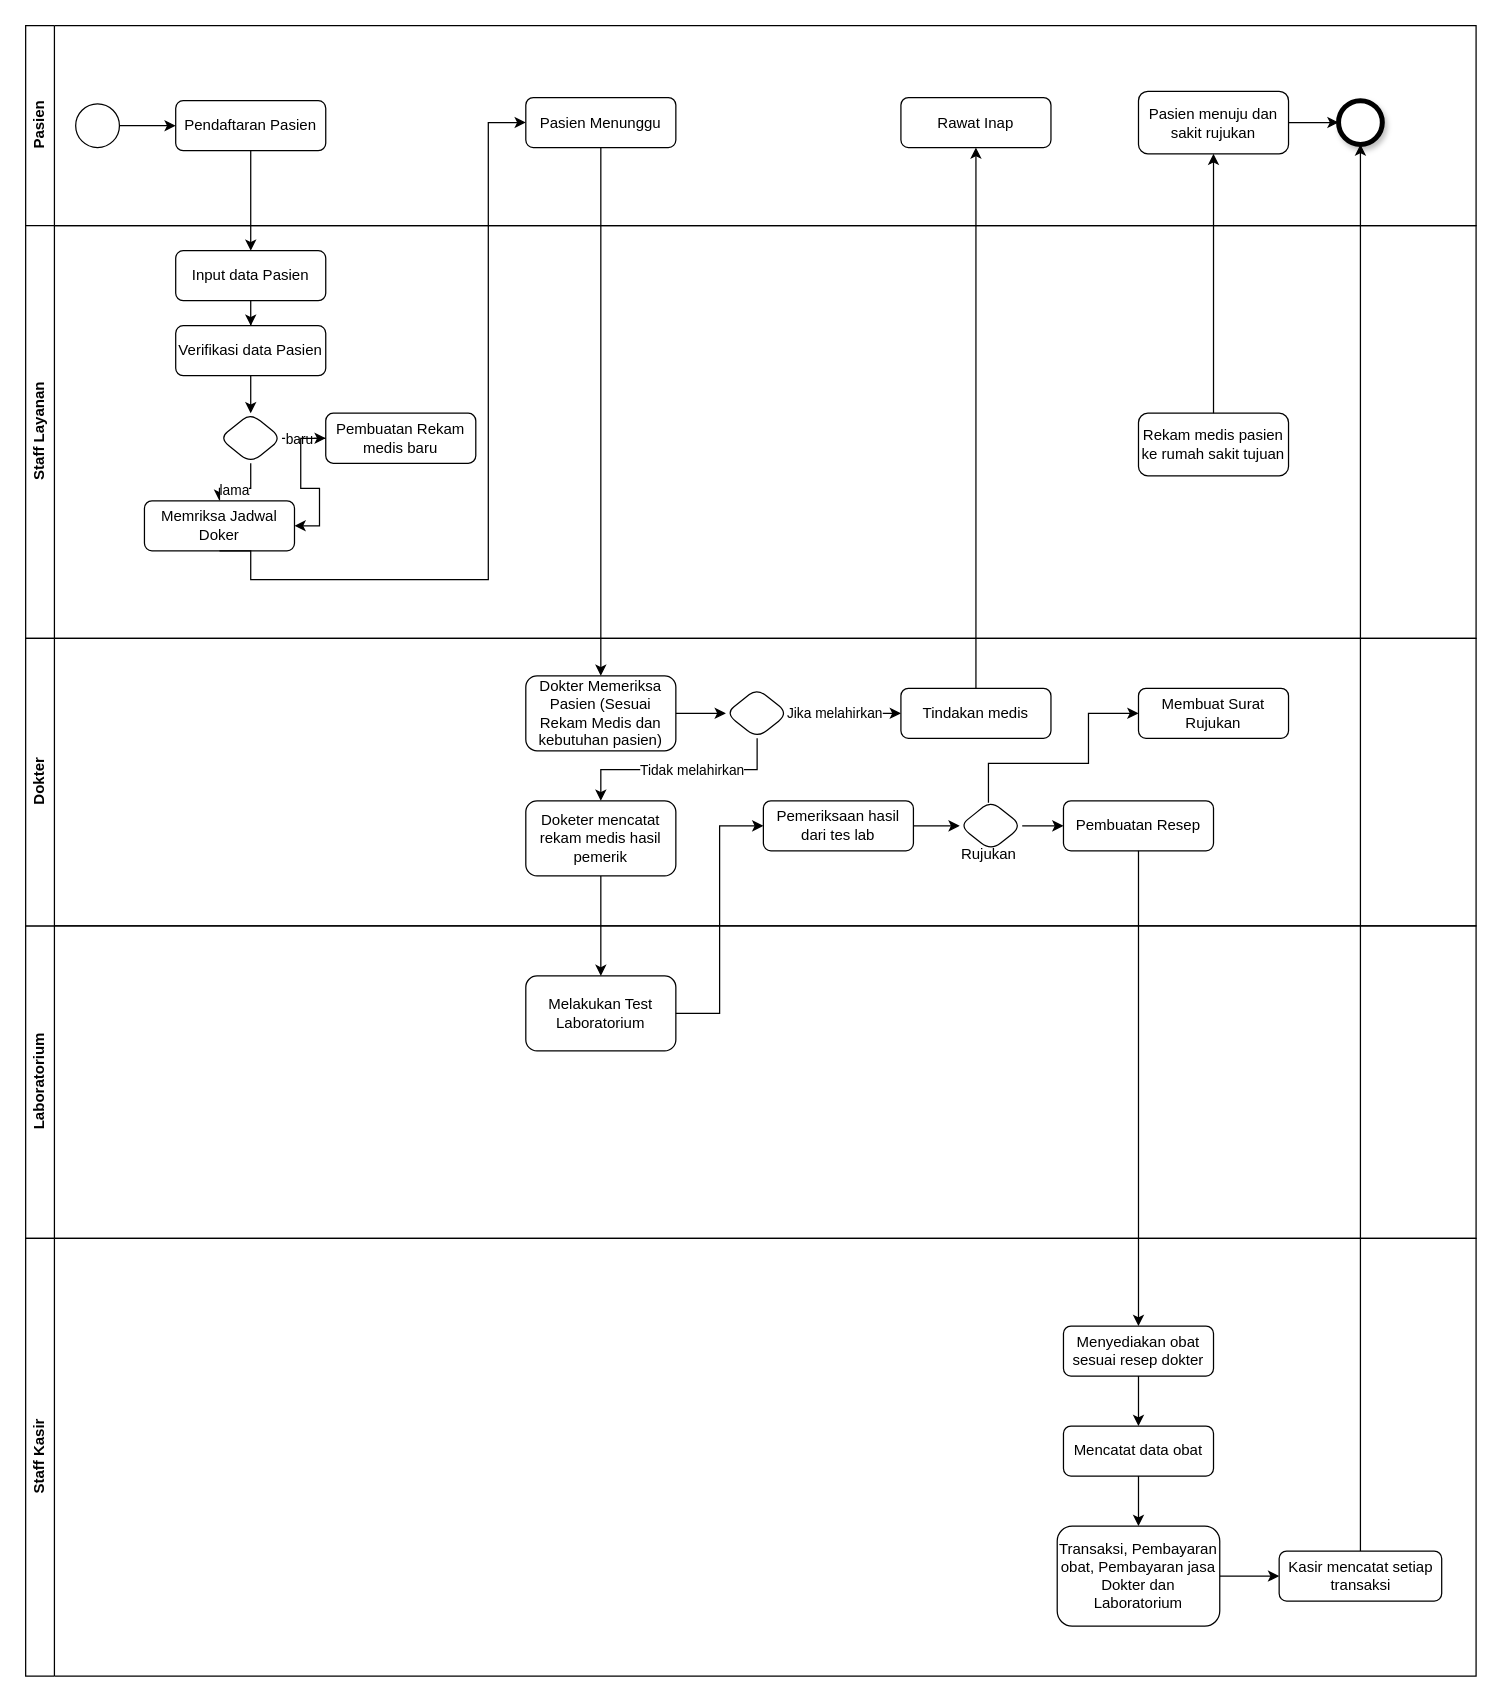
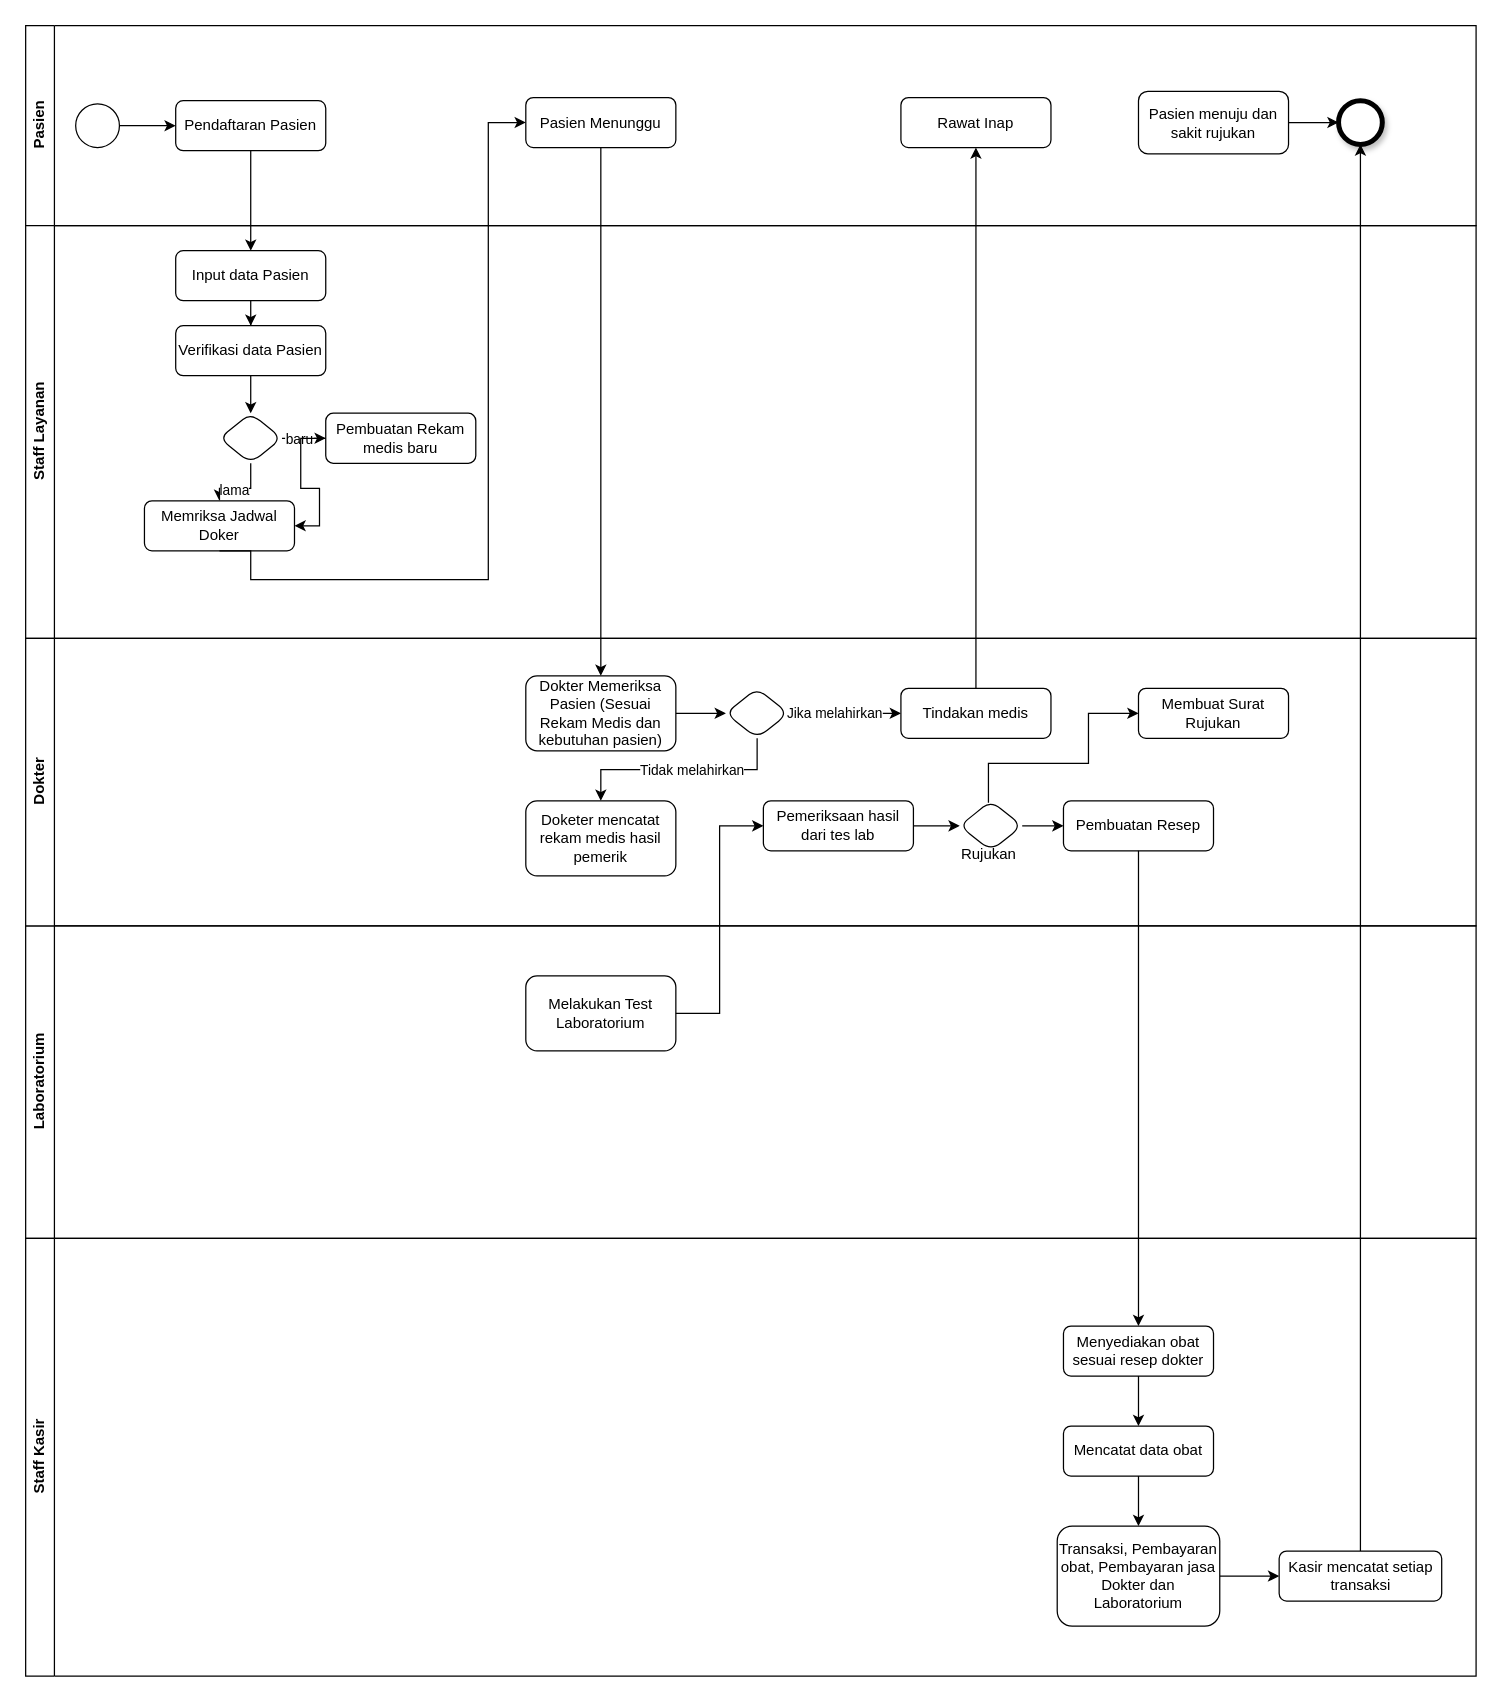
  <mxCell id="0" />
  <mxCell id="1" parent="0" />
  <mxCell id="2" value="Pasien" style="swimlane;horizontal=0;whiteSpace=wrap;html=1;" vertex="1" parent="1"><mxGeometry x="20" y="20" width="1160" height="160" as="geometry" /></mxCell>
  <mxCell id="3" value="" style="ellipse;whiteSpace=wrap;html=1;aspect=fixed;strokeColor=default;shadow=1;strokeWidth=4;" vertex="1" parent="2"><mxGeometry x="1050" y="60" width="35" height="35" as="geometry" /></mxCell>
  <mxCell id="4" value="" style="ellipse;whiteSpace=wrap;html=1;aspect=fixed;" vertex="1" parent="2"><mxGeometry x="40" y="62.5" width="35" height="35" as="geometry" /></mxCell>
  <mxCell id="5" value="Pendaftaran Pasien" style="rounded=1;whiteSpace=wrap;html=1;" vertex="1" parent="2"><mxGeometry x="120" y="60" width="120" height="40" as="geometry" /></mxCell>
  <mxCell id="6" style="edgeStyle=orthogonalEdgeStyle;rounded=0;orthogonalLoop=1;jettySize=auto;html=1;entryX=0;entryY=0.5;entryDx=0;entryDy=0;" edge="1" parent="2" source="4" target="5"><mxGeometry relative="1" as="geometry" /></mxCell>
  <mxCell id="7" value="Pasien Menunggu" style="rounded=1;whiteSpace=wrap;html=1;" vertex="1" parent="2"><mxGeometry x="400" y="57.5" width="120" height="40" as="geometry" /></mxCell>
  <mxCell id="8" value="Rawat Inap" style="rounded=1;whiteSpace=wrap;html=1;" vertex="1" parent="2"><mxGeometry x="700" y="57.5" width="120" height="40" as="geometry" /></mxCell>
  <mxCell id="9" style="edgeStyle=orthogonalEdgeStyle;rounded=0;orthogonalLoop=1;jettySize=auto;html=1;entryX=0;entryY=0.5;entryDx=0;entryDy=0;" edge="1" parent="2" source="10" target="3"><mxGeometry relative="1" as="geometry" /></mxCell>
  <mxCell id="10" value="Pasien menuju dan sakit rujukan" style="rounded=1;whiteSpace=wrap;html=1;" vertex="1" parent="2"><mxGeometry x="890" y="52.5" width="120" height="50" as="geometry" /></mxCell>
  <mxCell id="11" value="Staff Layanan" style="swimlane;horizontal=0;whiteSpace=wrap;html=1;" vertex="1" parent="1"><mxGeometry x="20" y="180" width="1160" height="330" as="geometry" /></mxCell>
  <mxCell id="12" value="" style="edgeStyle=orthogonalEdgeStyle;rounded=0;orthogonalLoop=1;jettySize=auto;html=1;" edge="1" parent="11" source="13" target="15"><mxGeometry relative="1" as="geometry" /></mxCell>
  <mxCell id="13" value="Input data Pasien" style="rounded=1;whiteSpace=wrap;html=1;" vertex="1" parent="11"><mxGeometry x="120" y="20" width="120" height="40" as="geometry" /></mxCell>
  <mxCell id="14" value="" style="edgeStyle=orthogonalEdgeStyle;rounded=0;orthogonalLoop=1;jettySize=auto;html=1;" edge="1" parent="11" source="15" target="20"><mxGeometry relative="1" as="geometry" /></mxCell>
  <mxCell id="15" value="Verifikasi data Pasien" style="rounded=1;whiteSpace=wrap;html=1;" vertex="1" parent="11"><mxGeometry x="120" y="80" width="120" height="40" as="geometry" /></mxCell>
  <mxCell id="16" value="" style="edgeStyle=orthogonalEdgeStyle;rounded=0;orthogonalLoop=1;jettySize=auto;html=1;" edge="1" parent="11" source="20" target="22"><mxGeometry relative="1" as="geometry" /></mxCell>
  <mxCell id="17" value="baru" style="edgeLabel;html=1;align=center;verticalAlign=middle;resizable=0;points=[];" vertex="1" connectable="0" parent="16"><mxGeometry x="-0.435" relative="1" as="geometry"><mxPoint as="offset" /></mxGeometry></mxCell>
  <mxCell id="18" value="" style="edgeStyle=orthogonalEdgeStyle;rounded=0;orthogonalLoop=1;jettySize=auto;html=1;" edge="1" parent="11" source="20" target="23"><mxGeometry relative="1" as="geometry" /></mxCell>
  <mxCell id="19" value="lama" style="edgeLabel;html=1;align=center;verticalAlign=middle;resizable=0;points=[];" vertex="1" connectable="0" parent="18"><mxGeometry x="0.243" y="1" relative="1" as="geometry"><mxPoint as="offset" /></mxGeometry></mxCell>
  <mxCell id="20" value="" style="rhombus;whiteSpace=wrap;html=1;rounded=1;" vertex="1" parent="11"><mxGeometry x="155" y="150" width="50" height="40" as="geometry" /></mxCell>
  <mxCell id="21" style="edgeStyle=orthogonalEdgeStyle;rounded=0;orthogonalLoop=1;jettySize=auto;html=1;entryX=1;entryY=0.5;entryDx=0;entryDy=0;" edge="1" parent="11" source="22" target="23"><mxGeometry relative="1" as="geometry" /></mxCell>
  <mxCell id="22" value="Pembuatan Rekam medis baru" style="rounded=1;whiteSpace=wrap;html=1;" vertex="1" parent="11"><mxGeometry x="240" y="150" width="120" height="40" as="geometry" /></mxCell>
  <mxCell id="23" value="Memriksa Jadwal Doker " style="rounded=1;whiteSpace=wrap;html=1;" vertex="1" parent="11"><mxGeometry x="95" y="220" width="120" height="40" as="geometry" /></mxCell>
- <mxCell id="24" value="Rekam medis pasien ke rumah sakit tujuan" style="rounded=1;whiteSpace=wrap;html=1;" vertex="1" parent="11"><mxGeometry x="890" y="150" width="120" height="50" as="geometry" /></mxCell>
  <mxCell id="25" value="Laboratorium" style="swimlane;horizontal=0;whiteSpace=wrap;html=1;startSize=23;" vertex="1" parent="1"><mxGeometry x="20" y="740" width="1160" height="250" as="geometry" /></mxCell>
  <mxCell id="26" value="Melakukan Test Laboratorium" style="rounded=1;whiteSpace=wrap;html=1;" vertex="1" parent="25"><mxGeometry x="400" y="40" width="120" height="60" as="geometry" /></mxCell>
  <mxCell id="27" value="" style="edgeStyle=orthogonalEdgeStyle;rounded=0;orthogonalLoop=1;jettySize=auto;html=1;" edge="1" parent="1" source="5" target="13"><mxGeometry relative="1" as="geometry" /></mxCell>
  <mxCell id="28" value="Dokter" style="swimlane;horizontal=0;whiteSpace=wrap;html=1;" vertex="1" parent="1"><mxGeometry x="20" y="510" width="1160" height="230" as="geometry" /></mxCell>
  <mxCell id="29" value="" style="edgeStyle=orthogonalEdgeStyle;rounded=0;orthogonalLoop=1;jettySize=auto;html=1;" edge="1" parent="28" source="32" target="35"><mxGeometry relative="1" as="geometry" /></mxCell>
  <mxCell id="30" value="" style="edgeStyle=orthogonalEdgeStyle;rounded=0;orthogonalLoop=1;jettySize=auto;html=1;exitX=0.5;exitY=1;exitDx=0;exitDy=0;" edge="1" parent="28" source="35" target="36"><mxGeometry relative="1" as="geometry" /></mxCell>
  <mxCell id="31" value="Tidak melahirkan" style="edgeLabel;html=1;align=center;verticalAlign=middle;resizable=0;points=[];" vertex="1" connectable="0" parent="30"><mxGeometry x="-0.104" relative="1" as="geometry"><mxPoint as="offset" /></mxGeometry></mxCell>
  <mxCell id="32" value="Dokter Memeriksa Pasien (Sesuai Rekam Medis dan kebutuhan pasien)" style="rounded=1;whiteSpace=wrap;html=1;" vertex="1" parent="28"><mxGeometry x="400" y="30" width="120" height="60" as="geometry" /></mxCell>
  <mxCell id="33" value="" style="edgeStyle=orthogonalEdgeStyle;rounded=0;orthogonalLoop=1;jettySize=auto;html=1;" edge="1" parent="28" source="35" target="37"><mxGeometry relative="1" as="geometry" /></mxCell>
  <mxCell id="34" value="Jika melahirkan" style="edgeLabel;html=1;align=center;verticalAlign=middle;resizable=0;points=[];" vertex="1" connectable="0" parent="33"><mxGeometry x="-0.21" y="1" relative="1" as="geometry"><mxPoint as="offset" /></mxGeometry></mxCell>
  <mxCell id="35" value="" style="rhombus;whiteSpace=wrap;html=1;rounded=1;" vertex="1" parent="28"><mxGeometry x="560" y="40" width="50" height="40" as="geometry" /></mxCell>
  <mxCell id="36" value="Doketer mencatat rekam medis hasil pemerik" style="rounded=1;whiteSpace=wrap;html=1;" vertex="1" parent="28"><mxGeometry x="400" y="130" width="120" height="60" as="geometry" /></mxCell>
  <mxCell id="37" value="Tindakan medis" style="rounded=1;whiteSpace=wrap;html=1;" vertex="1" parent="28"><mxGeometry x="700" y="40" width="120" height="40" as="geometry" /></mxCell>
  <mxCell id="38" value="" style="edgeStyle=orthogonalEdgeStyle;rounded=0;orthogonalLoop=1;jettySize=auto;html=1;" edge="1" parent="28" source="39" target="42"><mxGeometry relative="1" as="geometry" /></mxCell>
  <mxCell id="39" value="Pemeriksaan hasil dari tes lab" style="rounded=1;whiteSpace=wrap;html=1;" vertex="1" parent="28"><mxGeometry x="590" y="130" width="120" height="40" as="geometry" /></mxCell>
  <mxCell id="40" value="" style="edgeStyle=orthogonalEdgeStyle;rounded=0;orthogonalLoop=1;jettySize=auto;html=1;" edge="1" parent="28" source="42" target="43"><mxGeometry relative="1" as="geometry" /></mxCell>
  <mxCell id="41" style="edgeStyle=orthogonalEdgeStyle;rounded=0;orthogonalLoop=1;jettySize=auto;html=1;entryX=0;entryY=0.5;entryDx=0;entryDy=0;" edge="1" parent="28" source="42" target="44"><mxGeometry relative="1" as="geometry"><mxPoint x="860" y="100" as="targetPoint" /><Array as="points"><mxPoint x="770" y="100" /><mxPoint x="850" y="100" /><mxPoint x="850" y="60" /></Array></mxGeometry></mxCell>
  <mxCell id="42" value="" style="rhombus;whiteSpace=wrap;html=1;rounded=1;" vertex="1" parent="28"><mxGeometry x="747" y="130" width="50" height="40" as="geometry" /></mxCell>
  <mxCell id="43" value="Pembuatan Resep" style="rounded=1;whiteSpace=wrap;html=1;" vertex="1" parent="28"><mxGeometry x="830" y="130" width="120" height="40" as="geometry" /></mxCell>
  <mxCell id="44" value="Membuat Surat Rujukan" style="rounded=1;whiteSpace=wrap;html=1;" vertex="1" parent="28"><mxGeometry x="890" y="40" width="120" height="40" as="geometry" /></mxCell>
  <mxCell id="45" style="edgeStyle=orthogonalEdgeStyle;rounded=0;orthogonalLoop=1;jettySize=auto;html=1;" edge="1" parent="1" source="7" target="32"><mxGeometry relative="1" as="geometry" /></mxCell>
  <mxCell id="46" style="edgeStyle=orthogonalEdgeStyle;rounded=0;orthogonalLoop=1;jettySize=auto;html=1;entryX=0;entryY=0.5;entryDx=0;entryDy=0;exitX=0.5;exitY=1;exitDx=0;exitDy=0;" edge="1" parent="1" source="23" target="7"><mxGeometry relative="1" as="geometry"><mxPoint x="410" y="100" as="targetPoint" /><mxPoint x="180" y="440" as="sourcePoint" /><Array as="points"><mxPoint x="200" y="463" /><mxPoint x="390" y="463" /><mxPoint x="390" y="98" /></Array></mxGeometry></mxCell>
  <mxCell id="47" value="Staff Kasir" style="swimlane;horizontal=0;whiteSpace=wrap;html=1;" vertex="1" parent="1"><mxGeometry x="20" y="990" width="1160" height="350" as="geometry" /></mxCell>
  <mxCell id="48" style="edgeStyle=orthogonalEdgeStyle;rounded=0;orthogonalLoop=1;jettySize=auto;html=1;entryX=0.5;entryY=0;entryDx=0;entryDy=0;" edge="1" parent="47" source="49" target="51"><mxGeometry relative="1" as="geometry" /></mxCell>
  <mxCell id="49" value="Menyediakan obat sesuai resep dokter" style="rounded=1;whiteSpace=wrap;html=1;" vertex="1" parent="47"><mxGeometry x="830" y="70" width="120" height="40" as="geometry" /></mxCell>
  <mxCell id="50" value="" style="edgeStyle=orthogonalEdgeStyle;rounded=0;orthogonalLoop=1;jettySize=auto;html=1;" edge="1" parent="47" source="51" target="53"><mxGeometry relative="1" as="geometry" /></mxCell>
  <mxCell id="51" value="Mencatat data obat" style="rounded=1;whiteSpace=wrap;html=1;" vertex="1" parent="47"><mxGeometry x="830" y="150" width="120" height="40" as="geometry" /></mxCell>
  <mxCell id="52" value="" style="edgeStyle=orthogonalEdgeStyle;rounded=0;orthogonalLoop=1;jettySize=auto;html=1;" edge="1" parent="47" source="53" target="54"><mxGeometry relative="1" as="geometry" /></mxCell>
  <mxCell id="53" value="Transaksi, Pembayaran obat, Pembayaran jasa Dokter dan Laboratorium" style="rounded=1;whiteSpace=wrap;html=1;" vertex="1" parent="47"><mxGeometry x="825" y="230" width="130" height="80" as="geometry" /></mxCell>
  <mxCell id="54" value="Kasir mencatat setiap transaksi" style="rounded=1;whiteSpace=wrap;html=1;" vertex="1" parent="47"><mxGeometry x="1002.5" y="250" width="130" height="40" as="geometry" /></mxCell>
- <mxCell id="55" style="edgeStyle=orthogonalEdgeStyle;rounded=0;orthogonalLoop=1;jettySize=auto;html=1;entryX=0.5;entryY=0;entryDx=0;entryDy=0;" edge="1" parent="1" source="36" target="26"><mxGeometry relative="1" as="geometry" /></mxCell>
  <mxCell id="56" style="edgeStyle=orthogonalEdgeStyle;rounded=0;orthogonalLoop=1;jettySize=auto;html=1;entryX=0.5;entryY=1;entryDx=0;entryDy=0;" edge="1" parent="1" source="37" target="8"><mxGeometry relative="1" as="geometry" /></mxCell>
  <mxCell id="57" style="edgeStyle=orthogonalEdgeStyle;rounded=0;orthogonalLoop=1;jettySize=auto;html=1;entryX=0;entryY=0.5;entryDx=0;entryDy=0;" edge="1" parent="1" source="26" target="39"><mxGeometry relative="1" as="geometry" /></mxCell>
  <mxCell id="58" value="Rujukan" style="text;html=1;align=center;verticalAlign=middle;resizable=0;points=[];autosize=1;strokeColor=none;fillColor=none;" vertex="1" parent="1"><mxGeometry x="755" y="668" width="70" height="30" as="geometry" /></mxCell>
- <mxCell id="59" style="edgeStyle=orthogonalEdgeStyle;rounded=0;orthogonalLoop=1;jettySize=auto;html=1;entryX=0.5;entryY=1;entryDx=0;entryDy=0;" edge="1" parent="1" source="24" target="10"><mxGeometry relative="1" as="geometry" /></mxCell>
  <mxCell id="60" style="edgeStyle=orthogonalEdgeStyle;rounded=0;orthogonalLoop=1;jettySize=auto;html=1;entryX=0.5;entryY=0;entryDx=0;entryDy=0;" edge="1" parent="1" source="43" target="49"><mxGeometry relative="1" as="geometry" /></mxCell>
  <mxCell id="61" style="edgeStyle=orthogonalEdgeStyle;rounded=0;orthogonalLoop=1;jettySize=auto;html=1;entryX=0.5;entryY=1;entryDx=0;entryDy=0;" edge="1" parent="1" source="54" target="3"><mxGeometry relative="1" as="geometry" /></mxCell>
